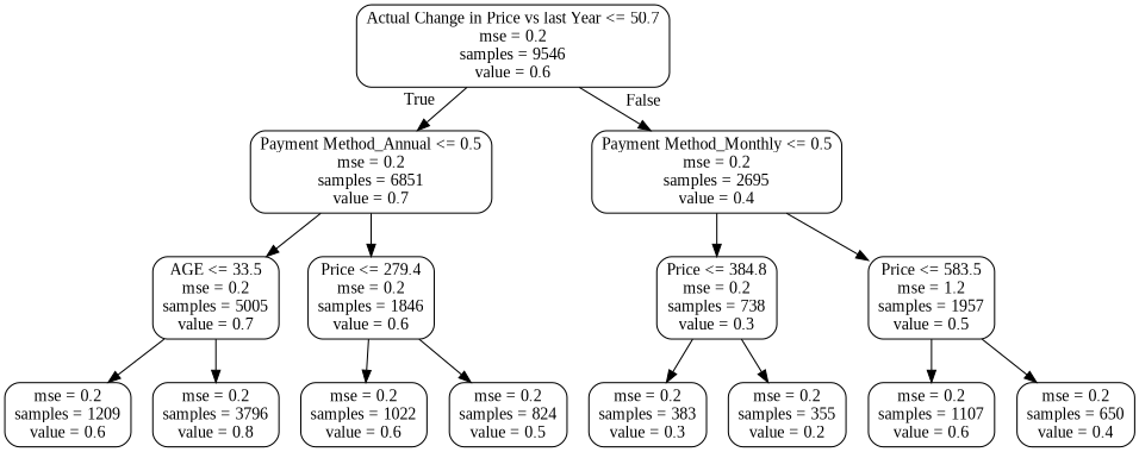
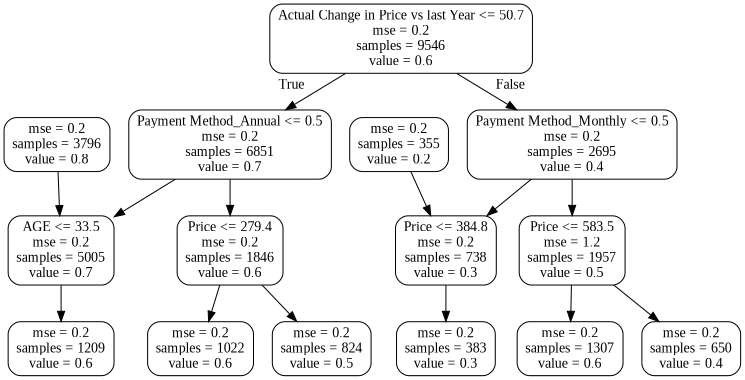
  digraph {
    fontname="Liberation Serif"
    node [color=black fontname="Liberation Serif" shape=box style=rounded]
    edge [fontname="Liberation Serif"]
    n1 [label="Actual Change in Price vs last Year <= 50.7\nmse = 0.2\nsamples = 9546\nvalue = 0.6"]
    n2 [label="Payment Method_Annual <= 0.5\nmse = 0.2\nsamples = 6851\nvalue = 0.7"]
    n3 [label="Payment Method_Monthly <= 0.5\nmse = 0.2\nsamples = 2695\nvalue = 0.4"]
    n4 [label="AGE <= 33.5\nmse = 0.2\nsamples = 5005\nvalue = 0.7"]
    n5 [label="Price <= 279.4\nmse = 0.2\nsamples = 1846\nvalue = 0.6"]
    n6 [label="Price <= 384.8\nmse = 0.2\nsamples = 738\nvalue = 0.3"]
    n7 [label="Price <= 583.5\nmse = 1.2\nsamples = 1957\nvalue = 0.5"]
    n8 [label="mse = 0.2\nsamples = 1209\nvalue = 0.6"]
    n9 [label="mse = 0.2\nsamples = 3796\nvalue = 0.8"]
    n10 [label="mse = 0.2\nsamples = 1022\nvalue = 0.6"]
    n11 [label="mse = 0.2\nsamples = 824\nvalue = 0.5"]
    n12 [label="mse = 0.2\nsamples = 383\nvalue = 0.3"]
    n13 [label="mse = 0.2\nsamples = 355\nvalue = 0.2"]
-   n14 [label="mse = 0.2\nsamples = 1107\nvalue = 0.6"]
+   n14 [label="mse = 0.2\nsamples = 1307\nvalue = 0.6"]
    n15 [label="mse = 0.2\nsamples = 650\nvalue = 0.4"]
    n1 -> n2 [headlabel=True labelangle=45 labeldistance=2.5]
    n1 -> n3 [headlabel=False labelangle=-45 labeldistance=2.5]
    n2 -> n4
    n2 -> n5
    n3 -> n6
    n3 -> n7
    n4 -> n8
-   n4 -> n9
+   n9 -> n4
    n5 -> n10
    n5 -> n11
    n6 -> n12
-   n6 -> n13
+   n13 -> n6
    n7 -> n14
    n7 -> n15
  }
